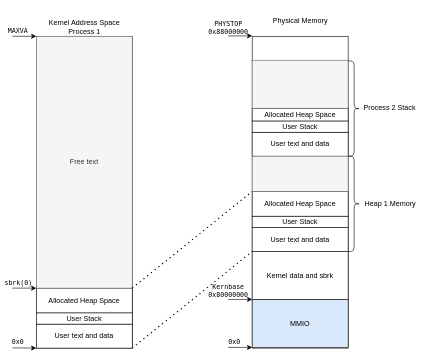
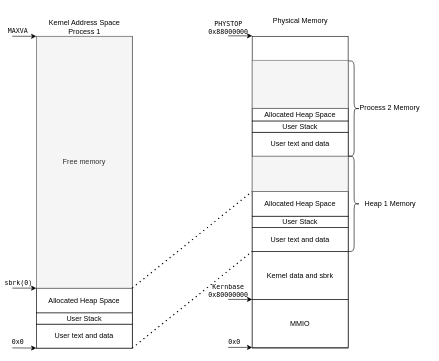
  <mxCell id="0" />
  <mxCell id="1" parent="0" />
  <mxCell id="2" value="" style="rounded=0;whiteSpace=wrap;html=1;" parent="1" vertex="1"><mxGeometry x="420" y="60" width="160" height="520" as="geometry" /></mxCell>
  <mxCell id="3" value="" style="endArrow=classic;html=1;rounded=0;entryX=0;entryY=1;entryDx=0;entryDy=0;" parent="1" edge="1"><mxGeometry width="50" height="50" relative="1" as="geometry"><mxPoint x="380" y="578.82" as="sourcePoint" /><mxPoint x="420" y="578.82" as="targetPoint" /></mxGeometry></mxCell>
  <mxCell id="4" value="&lt;pre&gt;0x0&lt;/pre&gt;" style="edgeLabel;html=1;align=center;verticalAlign=middle;resizable=0;points=[];fontFamily=Comic Sans MS;labelBackgroundColor=none;" parent="3" vertex="1" connectable="0"><mxGeometry x="-0.529" y="-1" relative="1" as="geometry"><mxPoint y="-11" as="offset" /></mxGeometry></mxCell>
  <mxCell id="5" value="" style="endArrow=classic;html=1;rounded=0;entryX=0;entryY=1;entryDx=0;entryDy=0;" parent="1" edge="1"><mxGeometry width="50" height="50" relative="1" as="geometry"><mxPoint x="380" y="498.82" as="sourcePoint" /><mxPoint x="420" y="498.82" as="targetPoint" /></mxGeometry></mxCell>
  <mxCell id="6" value="&lt;pre&gt;Kernbase&lt;br&gt;0x80000000&lt;/pre&gt;" style="edgeLabel;html=1;align=center;verticalAlign=middle;resizable=0;points=[];fontFamily=Comic Sans MS;labelBackgroundColor=none;" parent="5" vertex="1" connectable="0"><mxGeometry x="-0.529" y="-1" relative="1" as="geometry"><mxPoint x="-10" y="-15" as="offset" /></mxGeometry></mxCell>
  <mxCell id="7" value="" style="rounded=0;whiteSpace=wrap;html=1;" parent="1" vertex="1"><mxGeometry x="60" y="60" width="160" height="520" as="geometry" /></mxCell>
  <mxCell id="8" value="" style="endArrow=classic;html=1;rounded=0;entryX=0;entryY=1;entryDx=0;entryDy=0;" parent="1" target="7" edge="1"><mxGeometry width="50" height="50" relative="1" as="geometry"><mxPoint x="20" y="579.66" as="sourcePoint" /><mxPoint x="40" y="579.66" as="targetPoint" /></mxGeometry></mxCell>
  <mxCell id="9" value="&lt;pre&gt;0x0&lt;/pre&gt;" style="edgeLabel;html=1;align=center;verticalAlign=middle;resizable=0;points=[];fontFamily=Comic Sans MS;labelBackgroundColor=none;" parent="8" vertex="1" connectable="0"><mxGeometry x="-0.529" y="-1" relative="1" as="geometry"><mxPoint y="-11" as="offset" /></mxGeometry></mxCell>
  <mxCell id="10" value="&lt;div&gt;Kernel Address Space&lt;/div&gt;&lt;div&gt;Process 1&lt;br&gt;&lt;/div&gt;" style="text;html=1;align=center;verticalAlign=middle;resizable=0;points=[];autosize=1;strokeColor=none;fillColor=none;" parent="1" vertex="1"><mxGeometry x="70" y="25" width="140" height="40" as="geometry" /></mxCell>
  <mxCell id="11" value="Physical Memory" style="text;html=1;align=center;verticalAlign=middle;resizable=0;points=[];autosize=1;strokeColor=none;fillColor=none;" parent="1" vertex="1"><mxGeometry x="440" y="20" width="120" height="30" as="geometry" /></mxCell>
  <mxCell id="12" value="User text and data" style="rounded=0;whiteSpace=wrap;html=1;" parent="1" vertex="1"><mxGeometry x="60" y="540" width="160" height="40" as="geometry" /></mxCell>
  <mxCell id="13" value="User Stack" style="rounded=0;whiteSpace=wrap;html=1;" parent="1" vertex="1"><mxGeometry x="60" y="521.18" width="160" height="18.82" as="geometry" /></mxCell>
  <mxCell id="14" value="Allocated Heap Space" style="rounded=0;whiteSpace=wrap;html=1;" parent="1" vertex="1"><mxGeometry x="60" y="480" width="160" height="41.18" as="geometry" /></mxCell>
  <mxCell id="15" value="" style="endArrow=classic;html=1;rounded=0;entryX=0;entryY=0;entryDx=0;entryDy=0;" parent="1" target="14" edge="1"><mxGeometry width="50" height="50" relative="1" as="geometry"><mxPoint x="20" y="480" as="sourcePoint" /><mxPoint x="60" y="380.34" as="targetPoint" /></mxGeometry></mxCell>
  <mxCell id="16" value="&lt;pre&gt;sbrk(0)&lt;/pre&gt;" style="edgeLabel;html=1;align=center;verticalAlign=middle;resizable=0;points=[];fontFamily=Comic Sans MS;labelBackgroundColor=none;" parent="15" vertex="1" connectable="0"><mxGeometry x="-0.529" y="-1" relative="1" as="geometry"><mxPoint y="-11" as="offset" /></mxGeometry></mxCell>
- <mxCell id="17" value="Free text" style="rounded=0;whiteSpace=wrap;html=1;fillColor=#f5f5f5;fontColor=#333333;strokeColor=#666666;" parent="1" vertex="1"><mxGeometry x="60" y="60" width="160" height="420" as="geometry" /></mxCell>
+ <mxCell id="17" value="Free memory" style="rounded=0;whiteSpace=wrap;html=1;fillColor=#f5f5f5;fontColor=#333333;strokeColor=#666666;" parent="1" vertex="1"><mxGeometry x="60" y="60" width="160" height="420" as="geometry" /></mxCell>
  <mxCell id="18" value="" style="endArrow=classic;html=1;rounded=0;entryX=0;entryY=0;entryDx=0;entryDy=0;" parent="1" target="17" edge="1"><mxGeometry width="50" height="50" relative="1" as="geometry"><mxPoint x="20" y="60" as="sourcePoint" /><mxPoint x="60" y="60" as="targetPoint" /></mxGeometry></mxCell>
  <mxCell id="19" value="&lt;pre&gt;MAXVA&lt;/pre&gt;" style="edgeLabel;html=1;align=center;verticalAlign=middle;resizable=0;points=[];fontFamily=Comic Sans MS;labelBackgroundColor=none;" parent="18" vertex="1" connectable="0"><mxGeometry x="-0.529" y="-1" relative="1" as="geometry"><mxPoint y="-11" as="offset" /></mxGeometry></mxCell>
- <mxCell id="20" value="MMIO" style="rounded=0;whiteSpace=wrap;html=1;fillColor=#dae8fc;" parent="1" vertex="1"><mxGeometry x="420" y="498.82" width="160" height="80" as="geometry" /></mxCell>
+ <mxCell id="20" value="MMIO" style="rounded=0;whiteSpace=wrap;html=1;" parent="1" vertex="1"><mxGeometry x="420" y="498.82" width="160" height="80" as="geometry" /></mxCell>
  <mxCell id="21" value="Kernel data and sbrk" style="rounded=0;whiteSpace=wrap;html=1;" parent="1" vertex="1"><mxGeometry x="420" y="418.82" width="160" height="80" as="geometry" /></mxCell>
  <mxCell id="22" value="" style="endArrow=classic;html=1;rounded=0;entryX=0;entryY=1;entryDx=0;entryDy=0;" parent="1" edge="1"><mxGeometry width="50" height="50" relative="1" as="geometry"><mxPoint x="380" y="59.31" as="sourcePoint" /><mxPoint x="420" y="59.31" as="targetPoint" /></mxGeometry></mxCell>
  <mxCell id="23" value="&lt;pre&gt;PHYSTOP&lt;br&gt;0x88000000&lt;/pre&gt;" style="edgeLabel;html=1;align=center;verticalAlign=middle;resizable=0;points=[];fontFamily=Comic Sans MS;labelBackgroundColor=none;" parent="22" vertex="1" connectable="0"><mxGeometry x="-0.529" y="-1" relative="1" as="geometry"><mxPoint x="-10" y="-15" as="offset" /></mxGeometry></mxCell>
  <mxCell id="24" value="" style="shape=curlyBracket;whiteSpace=wrap;html=1;rounded=1;flipH=1;labelPosition=right;verticalLabelPosition=middle;align=left;verticalAlign=middle;" parent="1" vertex="1"><mxGeometry x="580" y="260" width="20" height="158.82" as="geometry" /></mxCell>
  <mxCell id="25" value="User text and data" style="rounded=0;whiteSpace=wrap;html=1;" parent="1" vertex="1"><mxGeometry x="420" y="378.82" width="160" height="40" as="geometry" /></mxCell>
  <mxCell id="26" value="User Stack" style="rounded=0;whiteSpace=wrap;html=1;" parent="1" vertex="1"><mxGeometry x="420" y="360" width="160" height="18.82" as="geometry" /></mxCell>
  <mxCell id="27" value="Allocated Heap Space" style="rounded=0;whiteSpace=wrap;html=1;" parent="1" vertex="1"><mxGeometry x="420" y="318.82" width="160" height="41.18" as="geometry" /></mxCell>
  <mxCell id="28" value="" style="shape=curlyBracket;whiteSpace=wrap;html=1;rounded=1;flipH=1;labelPosition=right;verticalLabelPosition=middle;align=left;verticalAlign=middle;" parent="1" vertex="1"><mxGeometry x="580" y="101.18" width="20" height="158.82" as="geometry" /></mxCell>
  <mxCell id="29" value="Heap 1 Memory" style="text;html=1;align=center;verticalAlign=middle;resizable=0;points=[];autosize=1;strokeColor=none;fillColor=none;" parent="1" vertex="1"><mxGeometry x="590" y="324.41" width="120" height="30" as="geometry" /></mxCell>
- <mxCell id="30" value="Process 2 Stack" style="text;html=1;align=center;verticalAlign=middle;resizable=0;points=[];autosize=1;strokeColor=none;fillColor=none;" parent="1" vertex="1"><mxGeometry x="589" y="164" width="120" height="30" as="geometry" /></mxCell>
+ <mxCell id="30" value="Process 2 Memory" style="text;html=1;align=center;verticalAlign=middle;resizable=0;points=[];autosize=1;strokeColor=none;fillColor=none;" parent="1" vertex="1"><mxGeometry x="589" y="164" width="120" height="30" as="geometry" /></mxCell>
  <mxCell id="31" value="" style="endArrow=none;dashed=1;html=1;dashPattern=1 3;strokeWidth=2;rounded=0;exitX=1;exitY=1;exitDx=0;exitDy=0;entryX=0;entryY=0;entryDx=0;entryDy=0;" parent="1" source="12" target="21" edge="1"><mxGeometry width="50" height="50" relative="1" as="geometry"><mxPoint x="285" y="468.82" as="sourcePoint" /><mxPoint x="335" y="418.82" as="targetPoint" /></mxGeometry></mxCell>
  <mxCell id="32" value="" style="endArrow=none;dashed=1;html=1;dashPattern=1 3;strokeWidth=2;rounded=0;exitX=1;exitY=1;exitDx=0;exitDy=0;entryX=0;entryY=0;entryDx=0;entryDy=0;" parent="1" edge="1"><mxGeometry width="50" height="50" relative="1" as="geometry"><mxPoint x="220" y="479.82" as="sourcePoint" /><mxPoint x="420" y="318.82" as="targetPoint" /></mxGeometry></mxCell>
  <mxCell id="33" value="User text and data" style="rounded=0;whiteSpace=wrap;html=1;" parent="1" vertex="1"><mxGeometry x="420" y="220" width="160" height="40" as="geometry" /></mxCell>
  <mxCell id="34" value="User Stack" style="rounded=0;whiteSpace=wrap;html=1;" parent="1" vertex="1"><mxGeometry x="420" y="201.18" width="160" height="18.82" as="geometry" /></mxCell>
  <mxCell id="35" value="Allocated Heap Space" style="rounded=0;whiteSpace=wrap;html=1;" parent="1" vertex="1"><mxGeometry x="420" y="180" width="160" height="21.18" as="geometry" /></mxCell>
  <mxCell id="36" value="" style="rounded=0;whiteSpace=wrap;html=1;fillColor=#f5f5f5;fontColor=#333333;strokeColor=#666666;" parent="1" vertex="1"><mxGeometry x="420" y="260" width="160" height="58.82" as="geometry" /></mxCell>
  <mxCell id="37" value="" style="rounded=0;whiteSpace=wrap;html=1;fillColor=#f5f5f5;strokeColor=#666666;fontColor=#333333;" parent="1" vertex="1"><mxGeometry x="420" y="100" width="160" height="80" as="geometry" /></mxCell>
